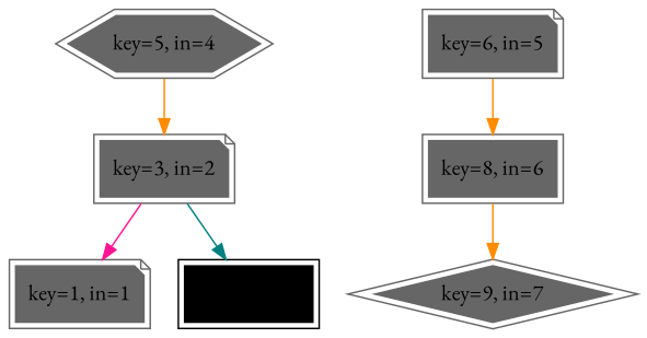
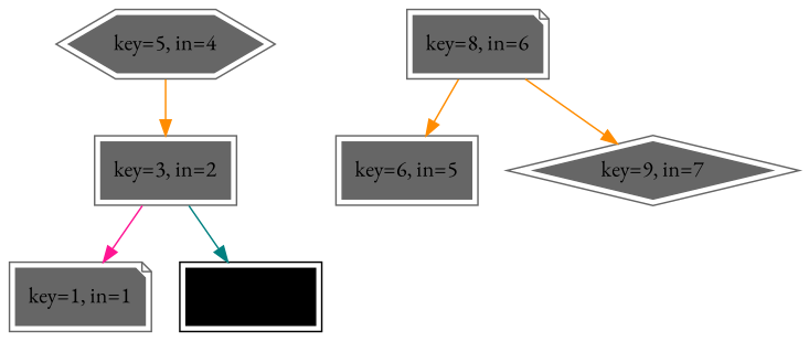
  digraph {
    fontname="EB Garamond"
    node [color=gray40 fontname="EB Garamond" peripheries=2 shape=note style=filled]
    edge [color=darkorange fontname="EB Garamond"]
    n1 [label="key=1, in=1"]
-   n2 [label="key=3, in=2"]
+   n2 [label="key=3, in=2" shape=box]
    n3 [color=black label="key=4, in=3" shape=box]
    n4 [label="key=5, in=4" shape=hexagon]
-   n5 [label="key=8, in=6" shape=box]
-   n6 [label="key=6, in=5"]
+   n5 [label="key=8, in=6"]
+   n6 [label="key=6, in=5" shape=box]
    n7 [label="key=9, in=7" shape=diamond]
    n2 -> n1 [color=deeppink]
    n2 -> n3 [color=teal]
    n4 -> n2
-   n6 -> n5
+   n5 -> n6
    n5 -> n7
  }
